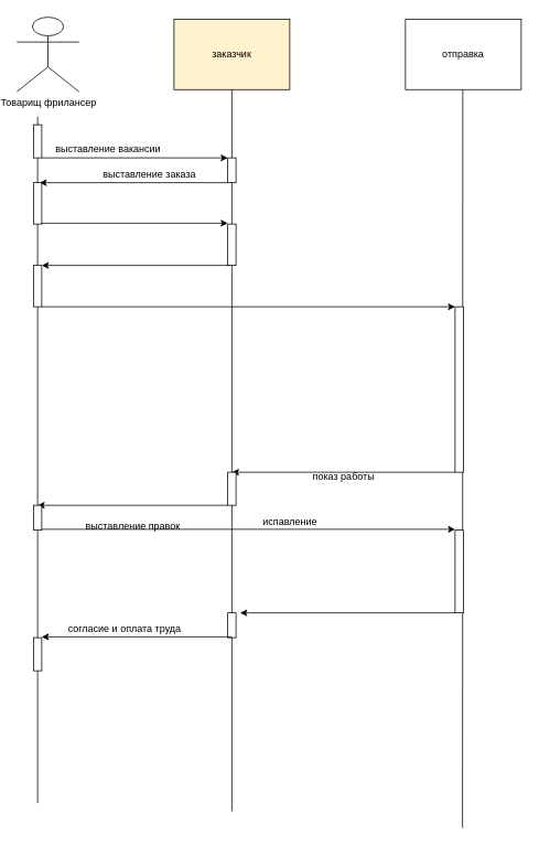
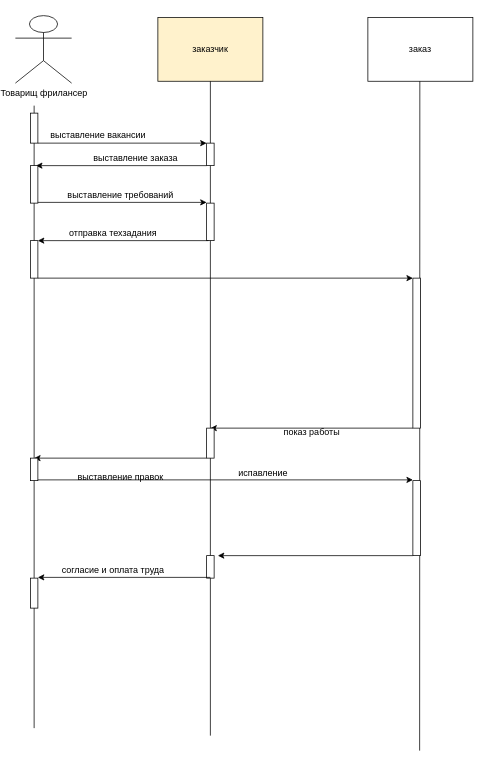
  <mxCell id="0" />
  <mxCell id="1" parent="0" />
  <mxCell id="2" value="Товарищ фрилансер" style="shape=umlActor;verticalLabelPosition=bottom;verticalAlign=top;html=1;outlineConnect=0;" vertex="1" parent="1"><mxGeometry x="20" y="20" width="75" height="90" as="geometry" /></mxCell>
  <mxCell id="3" value="заказчик" style="rounded=0;whiteSpace=wrap;html=1;fillColor=#fff2cc;" vertex="1" parent="1"><mxGeometry x="210" y="22.5" width="140" height="85" as="geometry" /></mxCell>
- <mxCell id="4" value="отправка" style="rounded=0;whiteSpace=wrap;html=1;" vertex="1" parent="1"><mxGeometry x="490" y="22.5" width="140" height="85" as="geometry" /></mxCell>
+ <mxCell id="4" value="заказ" style="rounded=0;whiteSpace=wrap;html=1;" vertex="1" parent="1"><mxGeometry x="490" y="22.5" width="140" height="85" as="geometry" /></mxCell>
  <mxCell id="5" value="" style="endArrow=none;html=1;entryX=0.5;entryY=1;entryDx=0;entryDy=0;startArrow=none;" edge="1" parent="1" target="3" source="34"><mxGeometry width="50" height="50" relative="1" as="geometry"><mxPoint x="280" y="820" as="sourcePoint" /><mxPoint x="360" y="130" as="targetPoint" /></mxGeometry></mxCell>
  <mxCell id="6" value="" style="endArrow=none;html=1;entryX=0.5;entryY=1;entryDx=0;entryDy=0;" edge="1" parent="1"><mxGeometry width="50" height="50" relative="1" as="geometry"><mxPoint x="559" y="1000" as="sourcePoint" /><mxPoint x="559.29" y="107.5" as="targetPoint" /></mxGeometry></mxCell>
  <mxCell id="7" value="" style="endArrow=none;html=1;startArrow=none;" edge="1" parent="1" source="28"><mxGeometry width="50" height="50" relative="1" as="geometry"><mxPoint x="45" y="840" as="sourcePoint" /><mxPoint x="45" y="140" as="targetPoint" /></mxGeometry></mxCell>
  <mxCell id="8" value="" style="rounded=0;whiteSpace=wrap;html=1;" vertex="1" parent="1"><mxGeometry x="40" y="150" width="10" height="40" as="geometry" /></mxCell>
  <mxCell id="9" value="" style="endArrow=classic;html=1;exitX=1;exitY=1;exitDx=0;exitDy=0;entryX=0;entryY=0;entryDx=0;entryDy=0;" edge="1" parent="1" source="8" target="11"><mxGeometry width="50" height="50" relative="1" as="geometry"><mxPoint x="70" y="190" as="sourcePoint" /><mxPoint x="240" y="190" as="targetPoint" /></mxGeometry></mxCell>
  <mxCell id="10" value="выставление вакансии" style="text;html=1;align=center;verticalAlign=middle;resizable=0;points=[];autosize=1;strokeColor=none;fillColor=none;" vertex="1" parent="1"><mxGeometry x="45" y="170" width="170" height="20" as="geometry" /></mxCell>
  <mxCell id="11" value="" style="rounded=0;whiteSpace=wrap;html=1;" vertex="1" parent="1"><mxGeometry x="275" y="190" width="10" height="30" as="geometry" /></mxCell>
  <mxCell id="12" value="" style="endArrow=classic;html=1;exitX=0;exitY=1;exitDx=0;exitDy=0;entryX=0.75;entryY=0;entryDx=0;entryDy=0;" edge="1" parent="1" source="11" target="14"><mxGeometry width="50" height="50" relative="1" as="geometry"><mxPoint x="240" y="320" as="sourcePoint" /><mxPoint x="70" y="220" as="targetPoint" /></mxGeometry></mxCell>
  <mxCell id="13" value="выставление заказа" style="text;html=1;align=center;verticalAlign=middle;resizable=0;points=[];autosize=1;strokeColor=none;fillColor=none;" vertex="1" parent="1"><mxGeometry x="100" y="200" width="160" height="20" as="geometry" /></mxCell>
  <mxCell id="14" value="" style="rounded=0;whiteSpace=wrap;html=1;" vertex="1" parent="1"><mxGeometry x="40" y="220" width="10" height="50" as="geometry" /></mxCell>
  <mxCell id="15" value="" style="endArrow=classic;html=1;exitX=1;exitY=1;exitDx=0;exitDy=0;entryX=0;entryY=0;entryDx=0;entryDy=0;" edge="1" parent="1"><mxGeometry width="50" height="50" relative="1" as="geometry"><mxPoint x="50" y="269" as="sourcePoint" /><mxPoint x="275" y="269" as="targetPoint" /></mxGeometry></mxCell>
+ <mxCell id="16" value="выставление требований" style="text;html=1;align=center;verticalAlign=middle;resizable=0;points=[];autosize=1;strokeColor=none;fillColor=none;" vertex="1" parent="1"><mxGeometry x="65" y="250" width="190" height="20" as="geometry" /></mxCell>
  <mxCell id="17" value="" style="rounded=0;whiteSpace=wrap;html=1;" vertex="1" parent="1"><mxGeometry x="275" y="270" width="10" height="50" as="geometry" /></mxCell>
  <mxCell id="18" value="" style="endArrow=classic;html=1;exitX=0;exitY=1;exitDx=0;exitDy=0;entryX=0.75;entryY=0;entryDx=0;entryDy=0;" edge="1" parent="1"><mxGeometry width="50" height="50" relative="1" as="geometry"><mxPoint x="277.5" y="320" as="sourcePoint" /><mxPoint x="50" y="320" as="targetPoint" /></mxGeometry></mxCell>
  <mxCell id="19" value="" style="rounded=0;whiteSpace=wrap;html=1;" vertex="1" parent="1"><mxGeometry x="40" y="320" width="10" height="50" as="geometry" /></mxCell>
+ <mxCell id="20" value="отправка техзадания" style="text;html=1;align=center;verticalAlign=middle;resizable=0;points=[];autosize=1;strokeColor=none;fillColor=none;" vertex="1" parent="1"><mxGeometry x="70" y="300" width="160" height="20" as="geometry" /></mxCell>
  <mxCell id="21" value="" style="endArrow=classic;html=1;exitX=1;exitY=1;exitDx=0;exitDy=0;entryX=0;entryY=0;entryDx=0;entryDy=0;" edge="1" parent="1" source="19" target="22"><mxGeometry width="50" height="50" relative="1" as="geometry"><mxPoint x="240" y="340" as="sourcePoint" /><mxPoint x="540" y="370" as="targetPoint" /></mxGeometry></mxCell>
  <mxCell id="22" value="" style="rounded=0;whiteSpace=wrap;html=1;" vertex="1" parent="1"><mxGeometry x="550" y="370" width="10" height="200" as="geometry" /></mxCell>
  <mxCell id="23" value="" style="endArrow=classic;html=1;exitX=0;exitY=1;exitDx=0;exitDy=0;entryX=0.5;entryY=0;entryDx=0;entryDy=0;entryPerimeter=0;" edge="1" parent="1" source="22" target="24"><mxGeometry width="50" height="50" relative="1" as="geometry"><mxPoint x="240" y="340" as="sourcePoint" /><mxPoint x="300" y="420" as="targetPoint" /></mxGeometry></mxCell>
  <mxCell id="24" value="" style="rounded=0;whiteSpace=wrap;html=1;" vertex="1" parent="1"><mxGeometry x="275" y="570" width="10" height="40" as="geometry" /></mxCell>
  <mxCell id="25" value="" style="endArrow=classic;html=1;exitX=0;exitY=1;exitDx=0;exitDy=0;entryX=0.5;entryY=0;entryDx=0;entryDy=0;" edge="1" parent="1" source="24" target="28"><mxGeometry width="50" height="50" relative="1" as="geometry"><mxPoint x="-155" y="610" as="sourcePoint" /><mxPoint x="60" y="580" as="targetPoint" /></mxGeometry></mxCell>
  <mxCell id="26" value="" style="endArrow=classic;html=1;exitX=0;exitY=1;exitDx=0;exitDy=0;" edge="1" parent="1"><mxGeometry width="50" height="50" relative="1" as="geometry"><mxPoint x="550" y="740" as="sourcePoint" /><mxPoint x="290" y="740" as="targetPoint" /></mxGeometry></mxCell>
  <mxCell id="27" value="показ работы" style="text;html=1;align=center;verticalAlign=middle;resizable=0;points=[];autosize=1;strokeColor=none;fillColor=none;" vertex="1" parent="1"><mxGeometry x="360" y="565" width="110" height="20" as="geometry" /></mxCell>
  <mxCell id="28" value="" style="rounded=0;whiteSpace=wrap;html=1;" vertex="1" parent="1"><mxGeometry x="40" y="610" width="10" height="30" as="geometry" /></mxCell>
  <mxCell id="29" value="" style="endArrow=none;html=1;startArrow=none;" edge="1" parent="1" source="36" target="28"><mxGeometry width="50" height="50" relative="1" as="geometry"><mxPoint x="45" y="840" as="sourcePoint" /><mxPoint x="45" y="140" as="targetPoint" /></mxGeometry></mxCell>
  <mxCell id="30" value="выставление правок" style="text;html=1;align=center;verticalAlign=middle;resizable=0;points=[];autosize=1;strokeColor=none;fillColor=none;" vertex="1" parent="1"><mxGeometry x="80" y="625" width="160" height="20" as="geometry" /></mxCell>
  <mxCell id="31" value="" style="rounded=0;whiteSpace=wrap;html=1;" vertex="1" parent="1"><mxGeometry x="550" y="640" width="10" height="100" as="geometry" /></mxCell>
  <mxCell id="32" value="" style="endArrow=classic;html=1;exitX=1;exitY=1;exitDx=0;exitDy=0;" edge="1" parent="1"><mxGeometry width="50" height="50" relative="1" as="geometry"><mxPoint x="50" y="639" as="sourcePoint" /><mxPoint x="550" y="639" as="targetPoint" /></mxGeometry></mxCell>
  <mxCell id="33" value="испавление" style="text;html=1;align=center;verticalAlign=middle;resizable=0;points=[];autosize=1;strokeColor=none;fillColor=none;" vertex="1" parent="1"><mxGeometry x="300" y="620" width="100" height="20" as="geometry" /></mxCell>
  <mxCell id="34" value="" style="rounded=0;whiteSpace=wrap;html=1;" vertex="1" parent="1"><mxGeometry x="275" y="740" width="10" height="30" as="geometry" /></mxCell>
  <mxCell id="35" value="" style="endArrow=none;html=1;entryX=0.5;entryY=1;entryDx=0;entryDy=0;" edge="1" parent="1" target="34"><mxGeometry width="50" height="50" relative="1" as="geometry"><mxPoint x="280" y="980" as="sourcePoint" /><mxPoint x="280" y="107.5" as="targetPoint" /></mxGeometry></mxCell>
  <mxCell id="36" value="" style="rounded=0;whiteSpace=wrap;html=1;" vertex="1" parent="1"><mxGeometry x="40" y="770" width="10" height="40" as="geometry" /></mxCell>
  <mxCell id="37" value="" style="endArrow=none;html=1;" edge="1" parent="1" target="36"><mxGeometry width="50" height="50" relative="1" as="geometry"><mxPoint x="45" y="970" as="sourcePoint" /><mxPoint x="45" y="640" as="targetPoint" /></mxGeometry></mxCell>
  <mxCell id="38" value="" style="endArrow=classic;html=1;exitX=0;exitY=1;exitDx=0;exitDy=0;" edge="1" parent="1"><mxGeometry width="50" height="50" relative="1" as="geometry"><mxPoint x="280" y="769" as="sourcePoint" /><mxPoint x="50" y="769" as="targetPoint" /></mxGeometry></mxCell>
  <mxCell id="39" value="согласие и оплата труда" style="text;html=1;align=center;verticalAlign=middle;resizable=0;points=[];autosize=1;strokeColor=none;fillColor=none;" vertex="1" parent="1"><mxGeometry x="55" y="750" width="190" height="20" as="geometry" /></mxCell>
